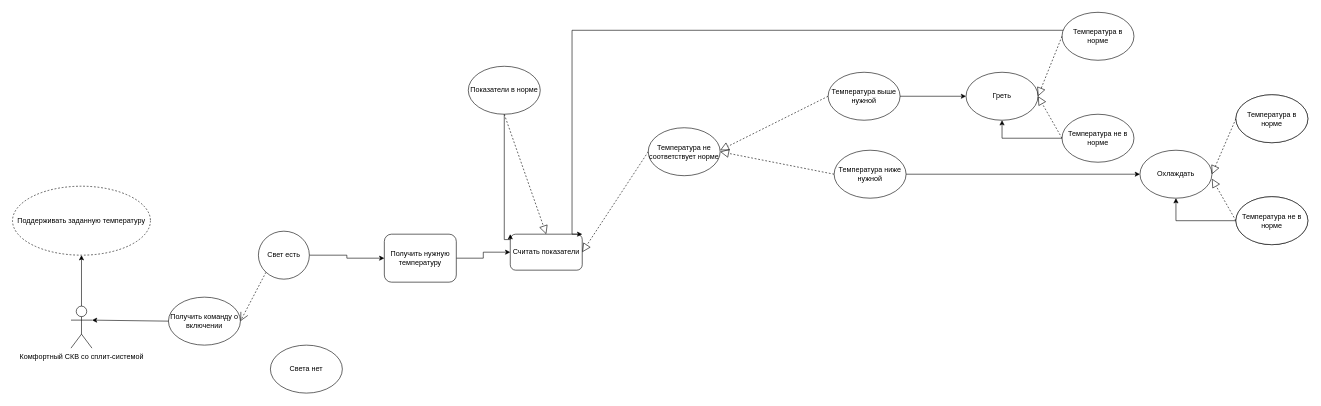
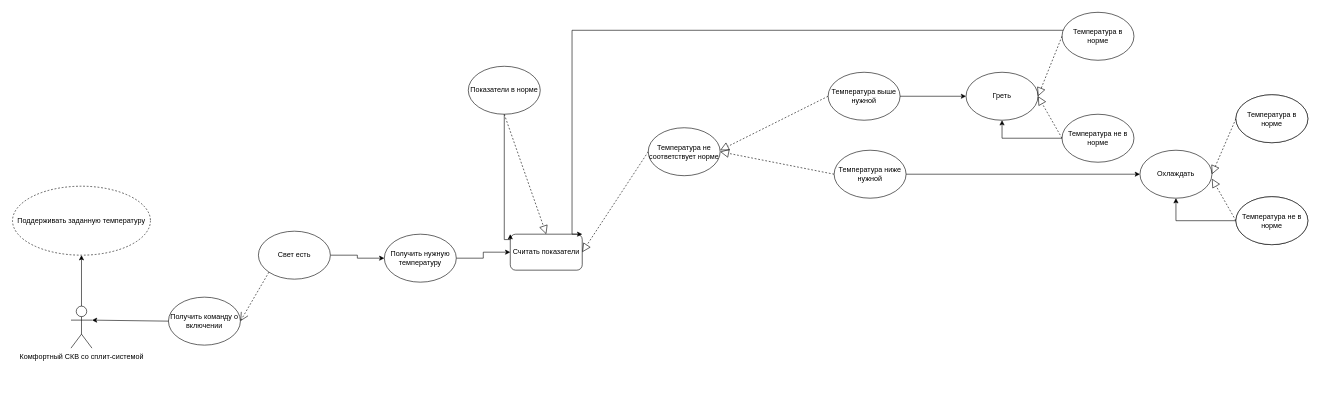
  <mxCell id="0" />
  <mxCell id="1" parent="0" />
  <mxCell id="2" value="" style="edgeStyle=orthogonalEdgeStyle;rounded=0;orthogonalLoop=1;jettySize=auto;html=1;" edge="1" parent="1" source="3" target="4"><mxGeometry relative="1" as="geometry" /></mxCell>
  <mxCell id="3" value="Комфортный СКВ со сплит-системой" style="shape=umlActor;verticalLabelPosition=bottom;verticalAlign=top;html=1;outlineConnect=0;" vertex="1" parent="1"><mxGeometry x="117.5" y="510" width="35" height="70" as="geometry" /></mxCell>
  <mxCell id="4" value="Поддерживать заданную температуру" style="ellipse;whiteSpace=wrap;html=1;verticalAlign=middle;dashed=1;" vertex="1" parent="1"><mxGeometry x="20" y="310" width="230" height="115" as="geometry" /></mxCell>
  <mxCell id="5" value="Считать показатели" style="whiteSpace=wrap;html=1;verticalAlign=middle;align=center;rounded=1;" vertex="1" parent="1"><mxGeometry x="850" y="390" width="120" height="60" as="geometry" /></mxCell>
  <mxCell id="6" value="Температура не соответствует норме" style="ellipse;whiteSpace=wrap;html=1;verticalAlign=middle;" vertex="1" parent="1"><mxGeometry x="1080" y="212.5" width="120" height="80" as="geometry" /></mxCell>
  <mxCell id="7" value="" style="endArrow=block;dashed=1;endFill=0;endSize=12;html=1;exitX=0;exitY=0.5;exitDx=0;exitDy=0;entryX=1;entryY=0.5;entryDx=0;entryDy=0;" edge="1" parent="1" source="6" target="5"><mxGeometry width="160" relative="1" as="geometry"><mxPoint x="1010" y="487.5" as="sourcePoint" /><mxPoint x="1170" y="487.5" as="targetPoint" /></mxGeometry></mxCell>
  <mxCell id="8" value="" style="endArrow=block;dashed=1;endFill=0;endSize=12;html=1;exitX=0;exitY=0.5;exitDx=0;exitDy=0;" edge="1" parent="1" source="9"><mxGeometry width="160" relative="1" as="geometry"><mxPoint x="1440" y="160" as="sourcePoint" /><mxPoint x="1200" y="250" as="targetPoint" /></mxGeometry></mxCell>
  <mxCell id="9" value="Температура выше нужной" style="ellipse;whiteSpace=wrap;html=1;verticalAlign=middle;" vertex="1" parent="1"><mxGeometry x="1380" y="120" width="120" height="80" as="geometry" /></mxCell>
  <mxCell id="10" value="" style="endArrow=block;dashed=1;endFill=0;endSize=12;html=1;exitX=0;exitY=0.5;exitDx=0;exitDy=0;entryX=1;entryY=0.5;entryDx=0;entryDy=0;" edge="1" parent="1" source="12" target="6"><mxGeometry width="160" relative="1" as="geometry"><mxPoint x="1450" y="290" as="sourcePoint" /><mxPoint x="1210" y="380" as="targetPoint" /></mxGeometry></mxCell>
  <mxCell id="11" style="edgeStyle=orthogonalEdgeStyle;rounded=0;orthogonalLoop=1;jettySize=auto;html=1;exitX=1;exitY=0.5;exitDx=0;exitDy=0;entryX=0;entryY=0.5;entryDx=0;entryDy=0;" edge="1" parent="1" source="12" target="21"><mxGeometry relative="1" as="geometry" /></mxCell>
  <mxCell id="12" value="Температура ниже нужной" style="ellipse;whiteSpace=wrap;html=1;verticalAlign=middle;" vertex="1" parent="1"><mxGeometry x="1390" y="250" width="120" height="80" as="geometry" /></mxCell>
  <mxCell id="13" value="" style="endArrow=classic;html=1;exitX=1;exitY=0.5;exitDx=0;exitDy=0;" edge="1" parent="1" source="9" target="14"><mxGeometry width="50" height="50" relative="1" as="geometry"><mxPoint x="1200" y="440" as="sourcePoint" /><mxPoint x="1620" y="160" as="targetPoint" /></mxGeometry></mxCell>
  <mxCell id="14" value="Греть" style="ellipse;whiteSpace=wrap;html=1;verticalAlign=middle;" vertex="1" parent="1"><mxGeometry x="1610" y="120" width="120" height="80" as="geometry" /></mxCell>
  <mxCell id="15" style="edgeStyle=orthogonalEdgeStyle;rounded=0;orthogonalLoop=1;jettySize=auto;html=1;exitX=0.5;exitY=0;exitDx=0;exitDy=0;entryX=1;entryY=0;entryDx=0;entryDy=0;" edge="1" parent="1" source="16" target="5"><mxGeometry relative="1" as="geometry"><mxPoint x="950" y="250" as="targetPoint" /><Array as="points"><mxPoint x="1830" y="50" /><mxPoint x="953" y="50" /></Array></mxGeometry></mxCell>
  <mxCell id="16" value="Температура в норме" style="ellipse;whiteSpace=wrap;html=1;verticalAlign=middle;" vertex="1" parent="1"><mxGeometry x="1770" y="20" width="120" height="80" as="geometry" /></mxCell>
  <mxCell id="17" style="edgeStyle=orthogonalEdgeStyle;rounded=0;orthogonalLoop=1;jettySize=auto;html=1;entryX=0.5;entryY=1;entryDx=0;entryDy=0;" edge="1" parent="1" source="18" target="14"><mxGeometry relative="1" as="geometry" /></mxCell>
  <mxCell id="18" value="Температура не в норме" style="ellipse;whiteSpace=wrap;html=1;verticalAlign=middle;" vertex="1" parent="1"><mxGeometry x="1770" y="190" width="120" height="80" as="geometry" /></mxCell>
  <mxCell id="19" value="" style="endArrow=block;dashed=1;endFill=0;endSize=12;html=1;exitX=0;exitY=0.5;exitDx=0;exitDy=0;entryX=1;entryY=0.5;entryDx=0;entryDy=0;" edge="1" parent="1" source="16" target="14"><mxGeometry width="160" relative="1" as="geometry"><mxPoint x="1390" y="170" as="sourcePoint" /><mxPoint x="1210" y="260" as="targetPoint" /></mxGeometry></mxCell>
  <mxCell id="20" value="" style="endArrow=block;dashed=1;endFill=0;endSize=12;html=1;exitX=0;exitY=0.5;exitDx=0;exitDy=0;" edge="1" parent="1" source="18"><mxGeometry width="160" relative="1" as="geometry"><mxPoint x="1780" y="70" as="sourcePoint" /><mxPoint x="1730" y="160" as="targetPoint" /></mxGeometry></mxCell>
  <mxCell id="21" value="Охлаждать" style="ellipse;whiteSpace=wrap;html=1;verticalAlign=middle;" vertex="1" parent="1"><mxGeometry x="1900" y="250" width="120" height="80" as="geometry" /></mxCell>
  <mxCell id="22" value="Температура в норме" style="ellipse;whiteSpace=wrap;html=1;verticalAlign=middle;" vertex="1" parent="1"><mxGeometry x="2060" y="157.5" width="120" height="80" as="geometry" /></mxCell>
  <mxCell id="23" style="edgeStyle=orthogonalEdgeStyle;rounded=0;orthogonalLoop=1;jettySize=auto;html=1;entryX=0.5;entryY=1;entryDx=0;entryDy=0;" edge="1" parent="1" source="24" target="21"><mxGeometry relative="1" as="geometry" /></mxCell>
  <mxCell id="24" value="Температура не в норме" style="ellipse;whiteSpace=wrap;html=1;verticalAlign=middle;" vertex="1" parent="1"><mxGeometry x="2060" y="327.5" width="120" height="80" as="geometry" /></mxCell>
  <mxCell id="25" value="" style="endArrow=block;dashed=1;endFill=0;endSize=12;html=1;exitX=0;exitY=0.5;exitDx=0;exitDy=0;entryX=1;entryY=0.5;entryDx=0;entryDy=0;" edge="1" parent="1" source="22" target="21"><mxGeometry width="160" relative="1" as="geometry"><mxPoint x="1680" y="307.5" as="sourcePoint" /><mxPoint x="1500" y="397.5" as="targetPoint" /></mxGeometry></mxCell>
  <mxCell id="26" value="" style="endArrow=block;dashed=1;endFill=0;endSize=12;html=1;exitX=0;exitY=0.5;exitDx=0;exitDy=0;" edge="1" parent="1" source="24"><mxGeometry width="160" relative="1" as="geometry"><mxPoint x="2070" y="207.5" as="sourcePoint" /><mxPoint x="2020" y="297.5" as="targetPoint" /></mxGeometry></mxCell>
  <mxCell id="27" value="Температура в норме" style="ellipse;whiteSpace=wrap;html=1;verticalAlign=middle;" vertex="1" parent="1"><mxGeometry x="2060" y="157.5" width="120" height="80" as="geometry" /></mxCell>
  <mxCell id="28" value="Температура не в норме" style="ellipse;whiteSpace=wrap;html=1;verticalAlign=middle;" vertex="1" parent="1"><mxGeometry x="2060" y="327.5" width="120" height="80" as="geometry" /></mxCell>
  <mxCell id="29" value="" style="endArrow=block;dashed=1;endFill=0;endSize=12;html=1;entryX=0.5;entryY=0;entryDx=0;entryDy=0;" edge="1" parent="1" target="5"><mxGeometry width="160" relative="1" as="geometry"><mxPoint x="840" y="190" as="sourcePoint" /><mxPoint x="1190" y="360" as="targetPoint" /></mxGeometry></mxCell>
  <mxCell id="30" value="" style="edgeStyle=orthogonalEdgeStyle;rounded=0;orthogonalLoop=1;jettySize=auto;html=1;entryX=0;entryY=0;entryDx=0;entryDy=0;" edge="1" parent="1" source="31" target="5"><mxGeometry relative="1" as="geometry"><mxPoint x="840" y="310" as="targetPoint" /><Array as="points"><mxPoint x="840" y="399" /></Array></mxGeometry></mxCell>
  <mxCell id="31" value="Показатели в норме" style="ellipse;whiteSpace=wrap;html=1;verticalAlign=middle;" vertex="1" parent="1"><mxGeometry x="780" y="110" width="120" height="80" as="geometry" /></mxCell>
  <mxCell id="32" value="Получить команду о включении" style="ellipse;whiteSpace=wrap;html=1;verticalAlign=middle;" vertex="1" parent="1"><mxGeometry x="280" y="495" width="120" height="80" as="geometry" /></mxCell>
  <mxCell id="33" value="" style="endArrow=classic;html=1;exitX=0;exitY=0.5;exitDx=0;exitDy=0;entryX=1;entryY=0.333;entryDx=0;entryDy=0;entryPerimeter=0;" edge="1" parent="1" source="32" target="3"><mxGeometry width="50" height="50" relative="1" as="geometry"><mxPoint x="420" y="615" as="sourcePoint" /><mxPoint x="470" y="565" as="targetPoint" /></mxGeometry></mxCell>
  <mxCell id="34" value="" style="endArrow=open;dashed=1;endFill=0;endSize=12;html=1;entryX=1;entryY=0.5;entryDx=0;entryDy=0;exitX=0;exitY=1;exitDx=0;exitDy=0;" edge="1" parent="1" source="36" target="32"><mxGeometry width="160" relative="1" as="geometry"><mxPoint x="460" y="465" as="sourcePoint" /><mxPoint x="520" y="715" as="targetPoint" /></mxGeometry></mxCell>
  <mxCell id="35" value="" style="edgeStyle=orthogonalEdgeStyle;rounded=0;orthogonalLoop=1;jettySize=auto;html=1;" edge="1" parent="1" source="36" target="39"><mxGeometry relative="1" as="geometry" /></mxCell>
- <mxCell id="36" value="Свет есть" style="ellipse;whiteSpace=wrap;html=1;verticalAlign=middle;" vertex="1" parent="1"><mxGeometry x="430" y="385" width="85" height="80" as="geometry" /></mxCell>
- <mxCell id="37" value="Света нет" style="ellipse;whiteSpace=wrap;html=1;verticalAlign=middle;" vertex="1" parent="1"><mxGeometry x="450" y="575" width="120" height="80" as="geometry" /></mxCell>
+ <mxCell id="36" value="Свет есть" style="ellipse;whiteSpace=wrap;html=1;verticalAlign=middle;" vertex="1" parent="1"><mxGeometry x="430" y="385" width="120" height="80" as="geometry" /></mxCell>
  <mxCell id="38" value="" style="edgeStyle=orthogonalEdgeStyle;rounded=0;orthogonalLoop=1;jettySize=auto;html=1;" edge="1" parent="1" source="39" target="5"><mxGeometry relative="1" as="geometry" /></mxCell>
- <mxCell id="39" value="Получить нужную температуру" style="whiteSpace=wrap;html=1;verticalAlign=middle;rounded=1;" vertex="1" parent="1"><mxGeometry x="640" y="390" width="120" height="80" as="geometry" /></mxCell>
+ <mxCell id="39" value="Получить нужную температуру" style="ellipse;whiteSpace=wrap;html=1;verticalAlign=middle;" vertex="1" parent="1"><mxGeometry x="640" y="390" width="120" height="80" as="geometry" /></mxCell>
